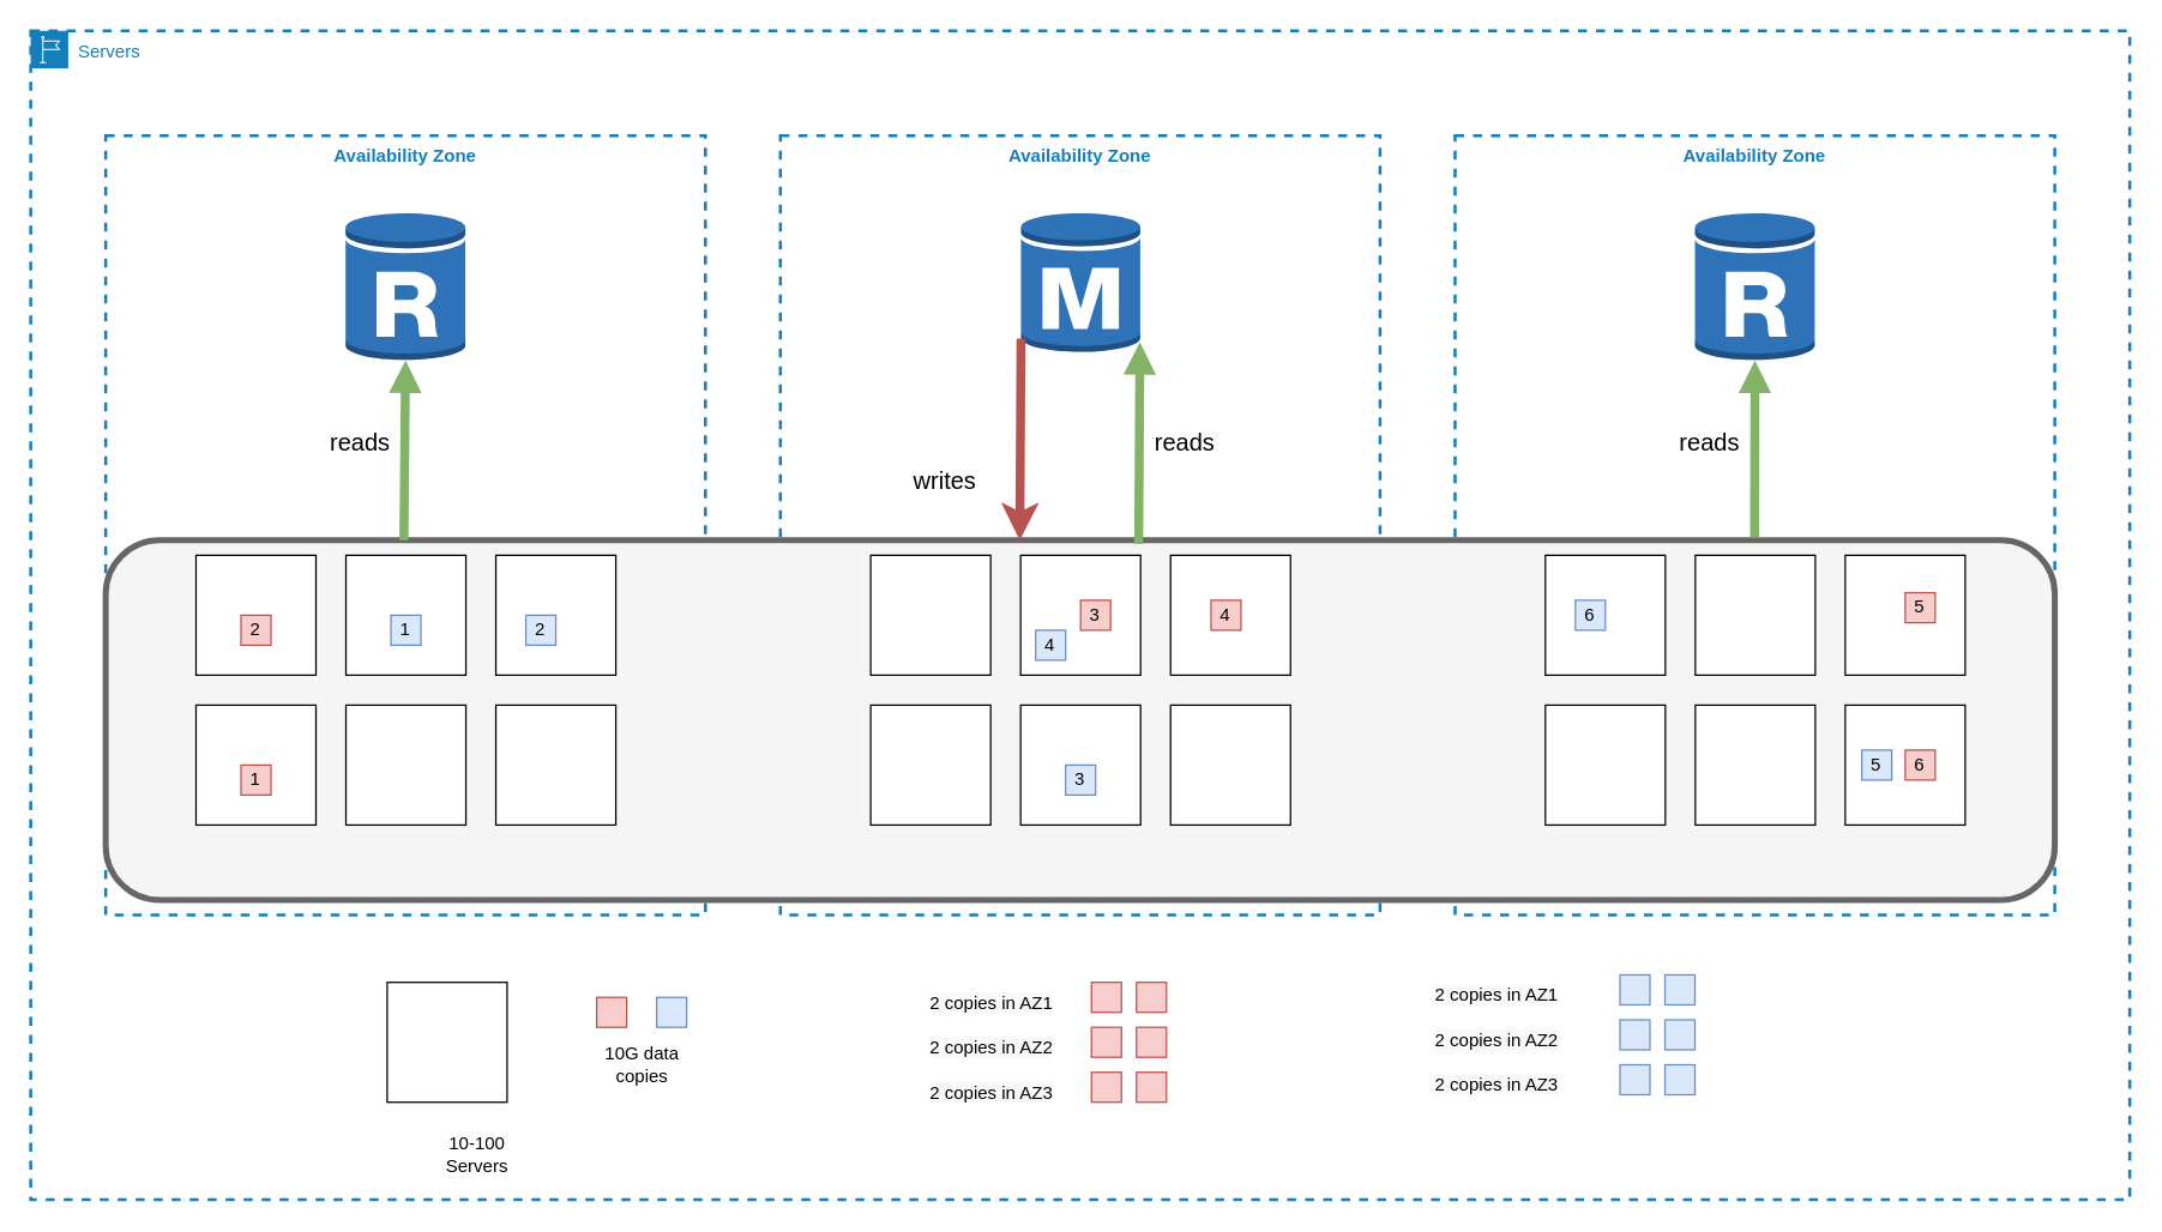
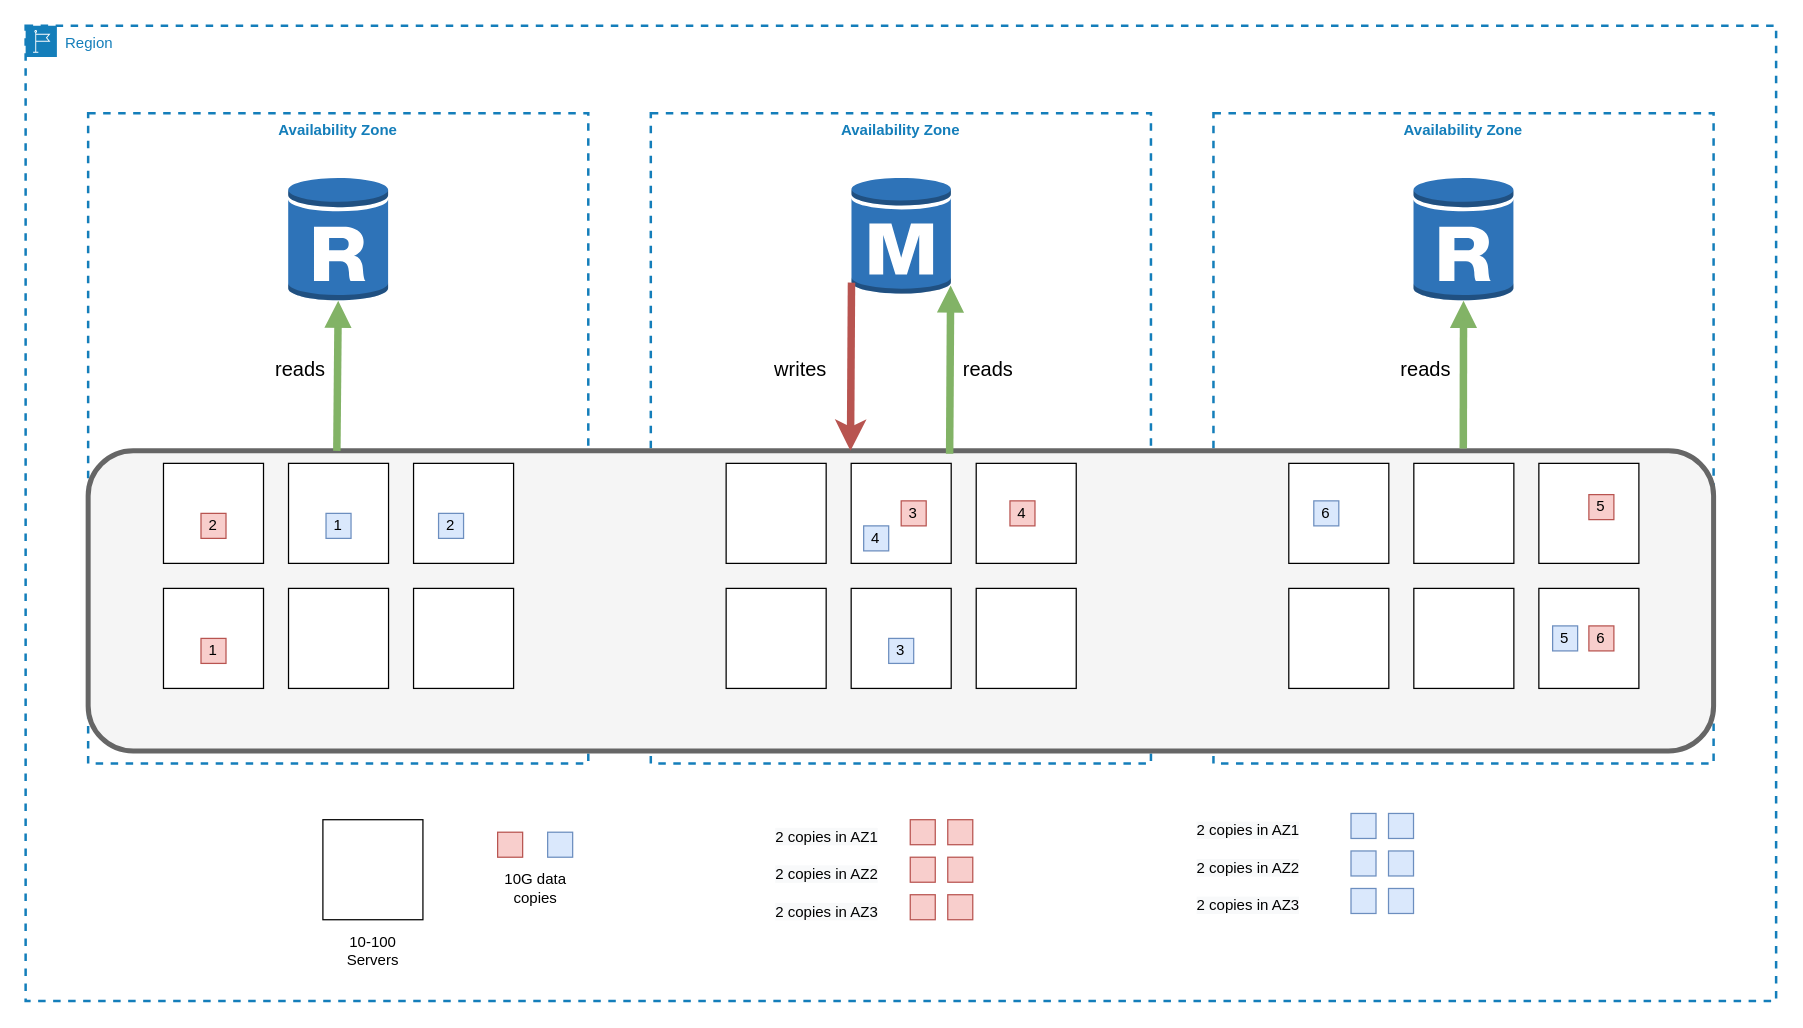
  <mxCell id="0" />
  <mxCell id="1" parent="0" />
  <mxCell id="2" value="Availability Zone" style="fillColor=none;strokeColor=#147EBA;dashed=1;verticalAlign=top;fontStyle=1;fontColor=#147EBA;strokeWidth=2;" parent="1" vertex="1"><mxGeometry x="70" y="90" width="400" height="520" as="geometry" /></mxCell>
  <mxCell id="3" value="Availability Zone" style="fillColor=none;strokeColor=#147EBA;dashed=1;verticalAlign=top;fontStyle=1;fontColor=#147EBA;strokeWidth=2;" parent="1" vertex="1"><mxGeometry x="520" y="90" width="400" height="520" as="geometry" /></mxCell>
  <mxCell id="4" value="Availability Zone" style="fillColor=none;strokeColor=#147EBA;dashed=1;verticalAlign=top;fontStyle=1;fontColor=#147EBA;strokeWidth=2;" parent="1" vertex="1"><mxGeometry x="970" y="90" width="400" height="520" as="geometry" /></mxCell>
  <mxCell id="5" value="" style="rounded=1;whiteSpace=wrap;html=1;fillColor=#f5f5f5;fontColor=#333333;strokeColor=#666666;strokeWidth=4;" parent="1" vertex="1"><mxGeometry x="70" y="360" width="1300" height="240" as="geometry" /></mxCell>
  <mxCell id="6" value="" style="whiteSpace=wrap;html=1;aspect=fixed;" parent="1" vertex="1"><mxGeometry x="130.25" y="370" width="80" height="80" as="geometry" /></mxCell>
  <mxCell id="7" value="" style="whiteSpace=wrap;html=1;aspect=fixed;" parent="1" vertex="1"><mxGeometry x="230.25" y="370" width="80" height="80" as="geometry" /></mxCell>
  <mxCell id="8" value="" style="whiteSpace=wrap;html=1;aspect=fixed;" parent="1" vertex="1"><mxGeometry x="330.25" y="370" width="80" height="80" as="geometry" /></mxCell>
  <mxCell id="9" value="" style="whiteSpace=wrap;html=1;aspect=fixed;" parent="1" vertex="1"><mxGeometry x="130.25" y="470" width="80" height="80" as="geometry" /></mxCell>
  <mxCell id="10" value="" style="whiteSpace=wrap;html=1;aspect=fixed;" parent="1" vertex="1"><mxGeometry x="230.25" y="470" width="80" height="80" as="geometry" /></mxCell>
  <mxCell id="11" value="" style="whiteSpace=wrap;html=1;aspect=fixed;" parent="1" vertex="1"><mxGeometry x="330.25" y="470" width="80" height="80" as="geometry" /></mxCell>
  <mxCell id="12" value="" style="whiteSpace=wrap;html=1;aspect=fixed;" parent="1" vertex="1"><mxGeometry x="580.25" y="370" width="80" height="80" as="geometry" /></mxCell>
  <mxCell id="13" value="" style="whiteSpace=wrap;html=1;aspect=fixed;" parent="1" vertex="1"><mxGeometry x="680.25" y="370" width="80" height="80" as="geometry" /></mxCell>
  <mxCell id="14" value="" style="whiteSpace=wrap;html=1;aspect=fixed;" parent="1" vertex="1"><mxGeometry x="780.25" y="370" width="80" height="80" as="geometry" /></mxCell>
  <mxCell id="15" value="" style="whiteSpace=wrap;html=1;aspect=fixed;" parent="1" vertex="1"><mxGeometry x="580.25" y="470" width="80" height="80" as="geometry" /></mxCell>
  <mxCell id="16" value="" style="whiteSpace=wrap;html=1;aspect=fixed;" parent="1" vertex="1"><mxGeometry x="680.25" y="470" width="80" height="80" as="geometry" /></mxCell>
  <mxCell id="17" value="" style="whiteSpace=wrap;html=1;aspect=fixed;" parent="1" vertex="1"><mxGeometry x="780.25" y="470" width="80" height="80" as="geometry" /></mxCell>
  <mxCell id="18" value="" style="whiteSpace=wrap;html=1;aspect=fixed;" parent="1" vertex="1"><mxGeometry x="1030.25" y="370" width="80" height="80" as="geometry" /></mxCell>
  <mxCell id="19" value="" style="whiteSpace=wrap;html=1;aspect=fixed;" parent="1" vertex="1"><mxGeometry x="1130.25" y="370" width="80" height="80" as="geometry" /></mxCell>
  <mxCell id="20" value="" style="whiteSpace=wrap;html=1;aspect=fixed;" parent="1" vertex="1"><mxGeometry x="1230.25" y="370" width="80" height="80" as="geometry" /></mxCell>
  <mxCell id="21" value="" style="whiteSpace=wrap;html=1;aspect=fixed;" parent="1" vertex="1"><mxGeometry x="1030.25" y="470" width="80" height="80" as="geometry" /></mxCell>
  <mxCell id="22" value="" style="whiteSpace=wrap;html=1;aspect=fixed;" parent="1" vertex="1"><mxGeometry x="1130.25" y="470" width="80" height="80" as="geometry" /></mxCell>
  <mxCell id="23" value="" style="whiteSpace=wrap;html=1;aspect=fixed;" parent="1" vertex="1"><mxGeometry x="1230.25" y="470" width="80" height="80" as="geometry" /></mxCell>
  <mxCell id="24" value="1" style="whiteSpace=wrap;html=1;aspect=fixed;fillColor=#f8cecc;strokeColor=#b85450;" parent="1" vertex="1"><mxGeometry x="160.25" y="510" width="20" height="20" as="geometry" /></mxCell>
  <mxCell id="25" value="2" style="whiteSpace=wrap;html=1;aspect=fixed;fillColor=#f8cecc;strokeColor=#b85450;" parent="1" vertex="1"><mxGeometry x="160.25" y="410" width="20" height="20" as="geometry" /></mxCell>
  <mxCell id="26" value="" style="whiteSpace=wrap;html=1;aspect=fixed;" parent="1" vertex="1"><mxGeometry x="257.75" y="655" width="80" height="80" as="geometry" /></mxCell>
- <mxCell id="27" value="10-100 Servers" style="text;html=1;strokeColor=none;fillColor=none;align=center;verticalAlign=middle;whiteSpace=wrap;rounded=0;" parent="1" vertex="1"><mxGeometry x="287.75" y="755" width="60" height="30" as="geometry" /></mxCell>
+ <mxCell id="27" value="10-100 Servers" style="text;html=1;strokeColor=none;fillColor=none;align=center;verticalAlign=middle;whiteSpace=wrap;rounded=0;" parent="1" vertex="1"><mxGeometry x="267.75" y="745" width="60" height="30" as="geometry" /></mxCell>
  <mxCell id="28" value="" style="whiteSpace=wrap;html=1;aspect=fixed;fillColor=#f8cecc;strokeColor=#b85450;" parent="1" vertex="1"><mxGeometry x="397.5" y="665" width="20" height="20" as="geometry" /></mxCell>
  <mxCell id="29" value="10G data copies" style="text;html=1;strokeColor=none;fillColor=none;align=center;verticalAlign=middle;whiteSpace=wrap;rounded=0;" parent="1" vertex="1"><mxGeometry x="397.5" y="695" width="60" height="30" as="geometry" /></mxCell>
  <mxCell id="30" value="4" style="whiteSpace=wrap;html=1;aspect=fixed;fillColor=#f8cecc;strokeColor=#b85450;" parent="1" vertex="1"><mxGeometry x="807.25" y="400" width="20" height="20" as="geometry" /></mxCell>
  <mxCell id="31" value="3" style="whiteSpace=wrap;html=1;aspect=fixed;fillColor=#f8cecc;strokeColor=#b85450;" parent="1" vertex="1"><mxGeometry x="720.25" y="400" width="20" height="20" as="geometry" /></mxCell>
  <mxCell id="32" value="6" style="whiteSpace=wrap;html=1;aspect=fixed;fillColor=#f8cecc;strokeColor=#b85450;" parent="1" vertex="1"><mxGeometry x="1270.25" y="500" width="20" height="20" as="geometry" /></mxCell>
  <mxCell id="33" value="5" style="whiteSpace=wrap;html=1;aspect=fixed;fillColor=#f8cecc;strokeColor=#b85450;" parent="1" vertex="1"><mxGeometry x="1270.25" y="395" width="20" height="20" as="geometry" /></mxCell>
  <mxCell id="34" value="2" style="whiteSpace=wrap;html=1;aspect=fixed;fillColor=#dae8fc;strokeColor=#6c8ebf;" parent="1" vertex="1"><mxGeometry x="350.25" y="410" width="20" height="20" as="geometry" /></mxCell>
  <mxCell id="35" value="1" style="whiteSpace=wrap;html=1;aspect=fixed;fillColor=#dae8fc;strokeColor=#6c8ebf;" parent="1" vertex="1"><mxGeometry x="260.25" y="410" width="20" height="20" as="geometry" /></mxCell>
  <mxCell id="36" value="" style="whiteSpace=wrap;html=1;aspect=fixed;fillColor=#f8cecc;strokeColor=#b85450;" parent="1" vertex="1"><mxGeometry x="727.5" y="655" width="20" height="20" as="geometry" /></mxCell>
  <mxCell id="37" value="" style="whiteSpace=wrap;html=1;aspect=fixed;fillColor=#f8cecc;strokeColor=#b85450;" parent="1" vertex="1"><mxGeometry x="757.5" y="655" width="20" height="20" as="geometry" /></mxCell>
  <mxCell id="38" value="" style="whiteSpace=wrap;html=1;aspect=fixed;fillColor=#f8cecc;strokeColor=#b85450;" parent="1" vertex="1"><mxGeometry x="727.5" y="685" width="20" height="20" as="geometry" /></mxCell>
  <mxCell id="39" value="" style="whiteSpace=wrap;html=1;aspect=fixed;fillColor=#f8cecc;strokeColor=#b85450;" parent="1" vertex="1"><mxGeometry x="757.5" y="685" width="20" height="20" as="geometry" /></mxCell>
  <mxCell id="40" value="" style="whiteSpace=wrap;html=1;aspect=fixed;fillColor=#f8cecc;strokeColor=#b85450;" parent="1" vertex="1"><mxGeometry x="727.5" y="715" width="20" height="20" as="geometry" /></mxCell>
  <mxCell id="41" value="" style="whiteSpace=wrap;html=1;aspect=fixed;fillColor=#f8cecc;strokeColor=#b85450;" parent="1" vertex="1"><mxGeometry x="757.5" y="715" width="20" height="20" as="geometry" /></mxCell>
  <mxCell id="42" value="4" style="whiteSpace=wrap;html=1;aspect=fixed;fillColor=#dae8fc;strokeColor=#6c8ebf;" parent="1" vertex="1"><mxGeometry x="690.25" y="420" width="20" height="20" as="geometry" /></mxCell>
  <mxCell id="43" value="3" style="whiteSpace=wrap;html=1;aspect=fixed;fillColor=#dae8fc;strokeColor=#6c8ebf;" parent="1" vertex="1"><mxGeometry x="710.25" y="510" width="20" height="20" as="geometry" /></mxCell>
  <mxCell id="44" value="5" style="whiteSpace=wrap;html=1;aspect=fixed;fillColor=#dae8fc;strokeColor=#6c8ebf;" parent="1" vertex="1"><mxGeometry x="1241.25" y="500" width="20" height="20" as="geometry" /></mxCell>
  <mxCell id="45" value="6" style="whiteSpace=wrap;html=1;aspect=fixed;fillColor=#dae8fc;strokeColor=#6c8ebf;" parent="1" vertex="1"><mxGeometry x="1050.25" y="400" width="20" height="20" as="geometry" /></mxCell>
  <mxCell id="46" value="&lt;meta charset=&quot;utf-8&quot;&gt;&lt;span style=&quot;color: rgb(0, 0, 0); font-family: Helvetica; font-size: 12px; font-style: normal; font-variant-ligatures: normal; font-variant-caps: normal; font-weight: 400; letter-spacing: normal; orphans: 2; text-align: center; text-indent: 0px; text-transform: none; widows: 2; word-spacing: 0px; -webkit-text-stroke-width: 0px; background-color: rgb(248, 249, 250); text-decoration-thickness: initial; text-decoration-style: initial; text-decoration-color: initial; float: none; display: inline !important;&quot;&gt;2 copies in AZ1&lt;/span&gt;" style="text;whiteSpace=wrap;html=1;" parent="1" vertex="1"><mxGeometry x="617.5" y="655" width="110" height="30" as="geometry" /></mxCell>
  <mxCell id="47" value="" style="outlineConnect=0;dashed=0;verticalLabelPosition=bottom;verticalAlign=top;align=center;html=1;shape=mxgraph.aws3.rds_db_instance_read_replica;fillColor=#2E73B8;gradientColor=none;" parent="1" vertex="1"><mxGeometry x="1130" y="140" width="80" height="101" as="geometry" /></mxCell>
  <mxCell id="48" value="" style="outlineConnect=0;dashed=0;verticalLabelPosition=bottom;verticalAlign=top;align=center;html=1;shape=mxgraph.aws3.rds_db_instance;fillColor=#2E73B8;gradientColor=none;" parent="1" vertex="1"><mxGeometry x="680.5" y="140" width="79.5" height="96" as="geometry" /></mxCell>
  <mxCell id="49" value="" style="outlineConnect=0;dashed=0;verticalLabelPosition=bottom;verticalAlign=top;align=center;html=1;shape=mxgraph.aws3.rds_db_instance_read_replica;fillColor=#2E73B8;gradientColor=none;" parent="1" vertex="1"><mxGeometry x="230" y="140" width="80" height="101" as="geometry" /></mxCell>
  <mxCell id="50" value="" style="endArrow=classic;html=1;rounded=0;exitX=0;exitY=0.89;exitDx=0;exitDy=0;exitPerimeter=0;entryX=0.469;entryY=0;entryDx=0;entryDy=0;entryPerimeter=0;fillColor=#f8cecc;strokeColor=#b85450;strokeWidth=6;" parent="1" source="48" target="5" edge="1"><mxGeometry width="50" height="50" relative="1" as="geometry"><mxPoint x="670" y="350" as="sourcePoint" /><mxPoint x="720.25" y="360" as="targetPoint" /></mxGeometry></mxCell>
  <mxCell id="51" value="" style="endArrow=block;html=1;rounded=0;entryX=0.5;entryY=0.99;entryDx=0;entryDy=0;entryPerimeter=0;exitX=0.153;exitY=0;exitDx=0;exitDy=0;exitPerimeter=0;fillColor=#d5e8d4;strokeColor=#82b366;strokeWidth=6;endFill=1;" parent="1" source="5" target="49" edge="1"><mxGeometry width="50" height="50" relative="1" as="geometry"><mxPoint x="270" y="360" as="sourcePoint" /><mxPoint x="730.25" y="370" as="targetPoint" /></mxGeometry></mxCell>
  <mxCell id="52" value="" style="endArrow=block;html=1;rounded=0;entryX=0.5;entryY=0.99;entryDx=0;entryDy=0;entryPerimeter=0;exitX=0.846;exitY=-0.008;exitDx=0;exitDy=0;exitPerimeter=0;fillColor=#d5e8d4;strokeColor=#82b366;strokeWidth=6;endFill=1;" parent="1" source="5" target="47" edge="1"><mxGeometry width="50" height="50" relative="1" as="geometry"><mxPoint x="278.9" y="370" as="sourcePoint" /><mxPoint x="280" y="249.99" as="targetPoint" /></mxGeometry></mxCell>
  <mxCell id="53" value="reads" style="text;html=1;strokeColor=none;fillColor=none;align=center;verticalAlign=middle;whiteSpace=wrap;rounded=0;dashed=1;fontSize=16;" parent="1" vertex="1"><mxGeometry x="210.25" y="280" width="60" height="30" as="geometry" /></mxCell>
  <mxCell id="54" value="" style="endArrow=none;html=1;rounded=0;exitX=0;exitY=0.89;exitDx=0;exitDy=0;exitPerimeter=0;entryX=0.469;entryY=0;entryDx=0;entryDy=0;entryPerimeter=0;endFill=0;startArrow=block;startFill=1;fillColor=#d5e8d4;strokeColor=#82b366;strokeWidth=6;" parent="1" edge="1"><mxGeometry width="50" height="50" relative="1" as="geometry"><mxPoint x="759.8" y="227.72" as="sourcePoint" /><mxPoint x="759" y="362.28" as="targetPoint" /></mxGeometry></mxCell>
  <mxCell id="55" value="reads" style="text;html=1;strokeColor=none;fillColor=none;align=center;verticalAlign=middle;whiteSpace=wrap;rounded=0;dashed=1;fontSize=16;" parent="1" vertex="1"><mxGeometry x="760" y="280" width="60" height="30" as="geometry" /></mxCell>
- <mxCell id="56" value="writes" style="text;html=1;strokeColor=none;fillColor=none;align=center;verticalAlign=middle;whiteSpace=wrap;rounded=0;dashed=1;fontSize=16;" parent="1" vertex="1"><mxGeometry x="600" y="305" width="60" height="30" as="geometry" /></mxCell>
+ <mxCell id="56" value="writes" style="text;html=1;strokeColor=none;fillColor=none;align=center;verticalAlign=middle;whiteSpace=wrap;rounded=0;dashed=1;fontSize=16;" parent="1" vertex="1"><mxGeometry x="610" y="280" width="60" height="30" as="geometry" /></mxCell>
  <mxCell id="57" value="reads" style="text;html=1;strokeColor=none;fillColor=none;align=center;verticalAlign=middle;whiteSpace=wrap;rounded=0;dashed=1;fontSize=16;" parent="1" vertex="1"><mxGeometry x="1110" y="280" width="60" height="30" as="geometry" /></mxCell>
  <mxCell id="58" value="" style="whiteSpace=wrap;html=1;aspect=fixed;fillColor=#dae8fc;strokeColor=#6c8ebf;" parent="1" vertex="1"><mxGeometry x="1080" y="650" width="20" height="20" as="geometry" /></mxCell>
  <mxCell id="59" value="" style="whiteSpace=wrap;html=1;aspect=fixed;fillColor=#dae8fc;strokeColor=#6c8ebf;" parent="1" vertex="1"><mxGeometry x="1110" y="650" width="20" height="20" as="geometry" /></mxCell>
  <mxCell id="60" value="" style="whiteSpace=wrap;html=1;aspect=fixed;fillColor=#dae8fc;strokeColor=#6c8ebf;" parent="1" vertex="1"><mxGeometry x="1080" y="680" width="20" height="20" as="geometry" /></mxCell>
  <mxCell id="61" value="" style="whiteSpace=wrap;html=1;aspect=fixed;fillColor=#dae8fc;strokeColor=#6c8ebf;" parent="1" vertex="1"><mxGeometry x="1110" y="680" width="20" height="20" as="geometry" /></mxCell>
  <mxCell id="62" value="" style="whiteSpace=wrap;html=1;aspect=fixed;fillColor=#dae8fc;strokeColor=#6c8ebf;" parent="1" vertex="1"><mxGeometry x="1080" y="710" width="20" height="20" as="geometry" /></mxCell>
  <mxCell id="63" value="" style="whiteSpace=wrap;html=1;aspect=fixed;fillColor=#dae8fc;strokeColor=#6c8ebf;" parent="1" vertex="1"><mxGeometry x="1110" y="710" width="20" height="20" as="geometry" /></mxCell>
  <mxCell id="64" value="&lt;span style=&quot;color: rgb(0, 0, 0); font-family: Helvetica; font-size: 12px; font-style: normal; font-variant-ligatures: normal; font-variant-caps: normal; font-weight: 400; letter-spacing: normal; orphans: 2; text-align: center; text-indent: 0px; text-transform: none; widows: 2; word-spacing: 0px; -webkit-text-stroke-width: 0px; background-color: rgb(248, 249, 250); text-decoration-thickness: initial; text-decoration-style: initial; text-decoration-color: initial; float: none; display: inline !important;&quot;&gt;2 copies in AZ2&lt;/span&gt;" style="text;whiteSpace=wrap;html=1;" parent="1" vertex="1"><mxGeometry x="617.5" y="685" width="110" height="30" as="geometry" /></mxCell>
  <mxCell id="65" value="&lt;span style=&quot;color: rgb(0, 0, 0); font-family: Helvetica; font-size: 12px; font-style: normal; font-variant-ligatures: normal; font-variant-caps: normal; font-weight: 400; letter-spacing: normal; orphans: 2; text-align: center; text-indent: 0px; text-transform: none; widows: 2; word-spacing: 0px; -webkit-text-stroke-width: 0px; background-color: rgb(248, 249, 250); text-decoration-thickness: initial; text-decoration-style: initial; text-decoration-color: initial; float: none; display: inline !important;&quot;&gt;2 copies in AZ3&lt;/span&gt;" style="text;whiteSpace=wrap;html=1;" parent="1" vertex="1"><mxGeometry x="617.5" y="715" width="110" height="30" as="geometry" /></mxCell>
  <mxCell id="66" value="&lt;meta charset=&quot;utf-8&quot;&gt;&lt;span style=&quot;color: rgb(0, 0, 0); font-family: Helvetica; font-size: 12px; font-style: normal; font-variant-ligatures: normal; font-variant-caps: normal; font-weight: 400; letter-spacing: normal; orphans: 2; text-align: center; text-indent: 0px; text-transform: none; widows: 2; word-spacing: 0px; -webkit-text-stroke-width: 0px; background-color: rgb(248, 249, 250); text-decoration-thickness: initial; text-decoration-style: initial; text-decoration-color: initial; float: none; display: inline !important;&quot;&gt;2 copies in AZ1&lt;/span&gt;" style="text;whiteSpace=wrap;html=1;" parent="1" vertex="1"><mxGeometry x="954.75" y="650" width="110" height="30" as="geometry" /></mxCell>
  <mxCell id="67" value="&lt;span style=&quot;color: rgb(0, 0, 0); font-family: Helvetica; font-size: 12px; font-style: normal; font-variant-ligatures: normal; font-variant-caps: normal; font-weight: 400; letter-spacing: normal; orphans: 2; text-align: center; text-indent: 0px; text-transform: none; widows: 2; word-spacing: 0px; -webkit-text-stroke-width: 0px; background-color: rgb(248, 249, 250); text-decoration-thickness: initial; text-decoration-style: initial; text-decoration-color: initial; float: none; display: inline !important;&quot;&gt;2 copies in AZ2&lt;/span&gt;" style="text;whiteSpace=wrap;html=1;" parent="1" vertex="1"><mxGeometry x="954.75" y="680" width="110" height="30" as="geometry" /></mxCell>
  <mxCell id="68" value="&lt;span style=&quot;color: rgb(0, 0, 0); font-family: Helvetica; font-size: 12px; font-style: normal; font-variant-ligatures: normal; font-variant-caps: normal; font-weight: 400; letter-spacing: normal; orphans: 2; text-align: center; text-indent: 0px; text-transform: none; widows: 2; word-spacing: 0px; -webkit-text-stroke-width: 0px; background-color: rgb(248, 249, 250); text-decoration-thickness: initial; text-decoration-style: initial; text-decoration-color: initial; float: none; display: inline !important;&quot;&gt;2 copies in AZ3&lt;/span&gt;" style="text;whiteSpace=wrap;html=1;" parent="1" vertex="1"><mxGeometry x="954.75" y="710" width="110" height="30" as="geometry" /></mxCell>
  <mxCell id="69" value="" style="whiteSpace=wrap;html=1;aspect=fixed;fillColor=#dae8fc;strokeColor=#6c8ebf;" parent="1" vertex="1"><mxGeometry x="437.5" y="665" width="20" height="20" as="geometry" /></mxCell>
- <mxCell id="70" value="Servers" style="points=[[0,0],[0.25,0],[0.5,0],[0.75,0],[1,0],[1,0.25],[1,0.5],[1,0.75],[1,1],[0.75,1],[0.5,1],[0.25,1],[0,1],[0,0.75],[0,0.5],[0,0.25]];outlineConnect=0;gradientColor=none;html=1;whiteSpace=wrap;fontSize=12;fontStyle=0;container=1;pointerEvents=0;collapsible=0;recursiveResize=0;shape=mxgraph.aws4.group;grIcon=mxgraph.aws4.group_region;strokeColor=#147EBA;fillColor=none;verticalAlign=top;align=left;spacingLeft=30;fontColor=#147EBA;dashed=1;strokeWidth=2;" parent="1" vertex="1"><mxGeometry x="20" y="20" width="1400" height="780" as="geometry" /></mxCell>
+ <mxCell id="70" value="Region" style="points=[[0,0],[0.25,0],[0.5,0],[0.75,0],[1,0],[1,0.25],[1,0.5],[1,0.75],[1,1],[0.75,1],[0.5,1],[0.25,1],[0,1],[0,0.75],[0,0.5],[0,0.25]];outlineConnect=0;gradientColor=none;html=1;whiteSpace=wrap;fontSize=12;fontStyle=0;container=1;pointerEvents=0;collapsible=0;recursiveResize=0;shape=mxgraph.aws4.group;grIcon=mxgraph.aws4.group_region;strokeColor=#147EBA;fillColor=none;verticalAlign=top;align=left;spacingLeft=30;fontColor=#147EBA;dashed=1;strokeWidth=2;" parent="1" vertex="1"><mxGeometry x="20" y="20" width="1400" height="780" as="geometry" /></mxCell>
